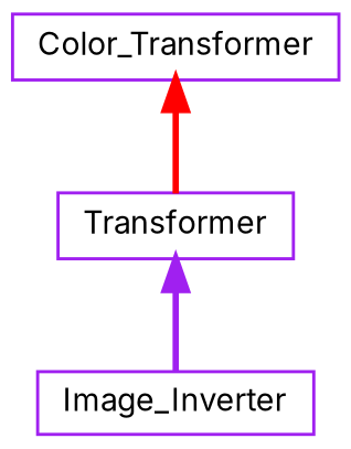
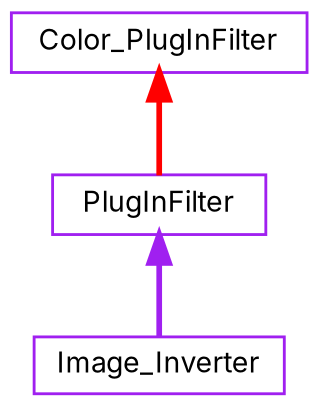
  digraph {
    fontname=Inter
    rankdir=TB
    node [color=purple fillcolor=white fontname=Inter fontsize=10 shape=record style=filled]
    edge [dir=back fontname=Inter fontsize=10 labelfontname=Helvetica labelfontsize=10 style=bold]
-   n1 [height=0.2 label=Transformer width=0.4]
+   n1 [height=0.2 label=PlugInFilter width=0.4]
    n2 [height=0.2 label=Image_Inverter width=0.4]
-   n3 [height=0.2 label=Color_Transformer width=0.4]
+   n3 [height=0.2 label=Color_PlugInFilter width=0.4]
    n1 -> n2 [color=purple]
    n3 -> n1 [color=red]
  }
